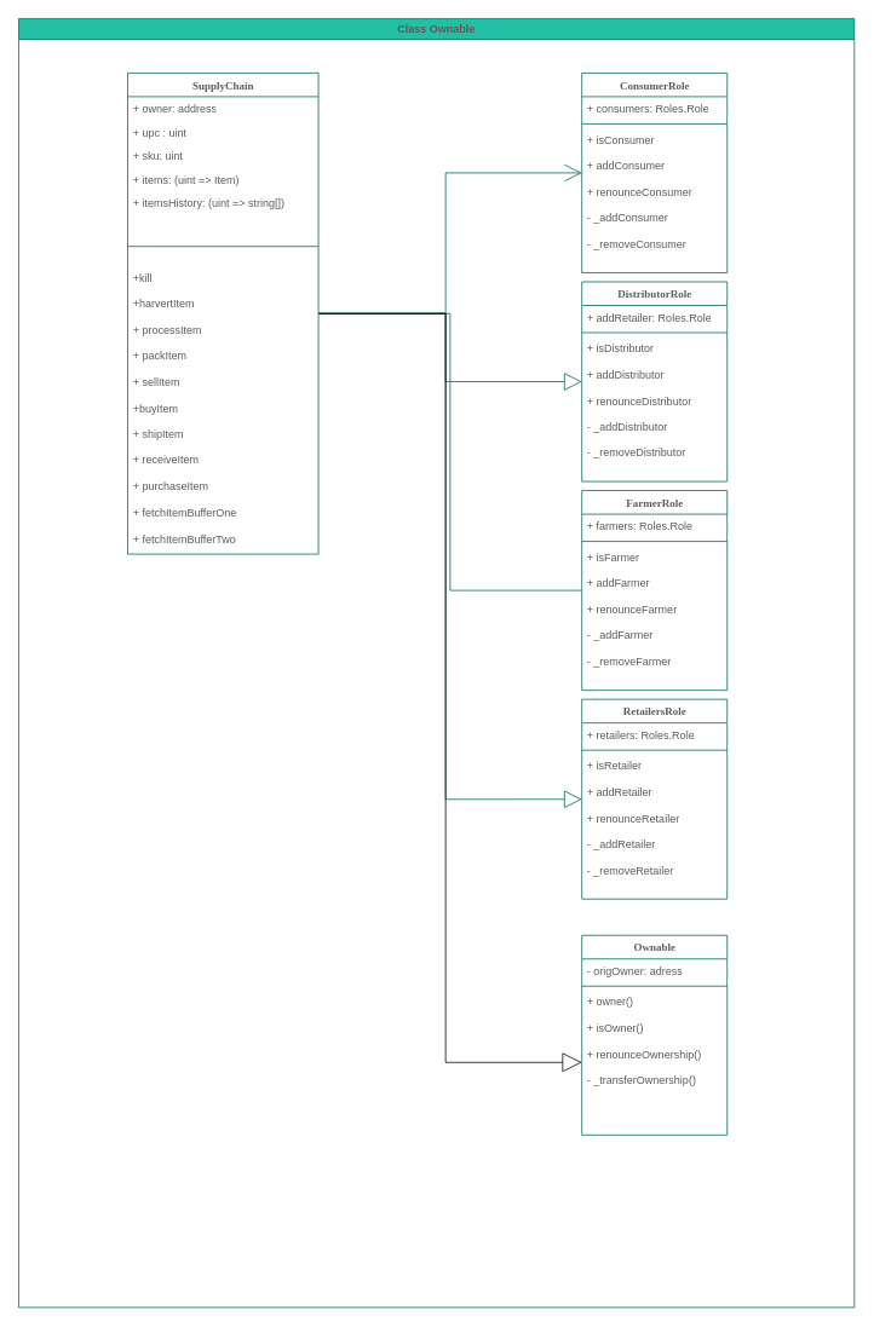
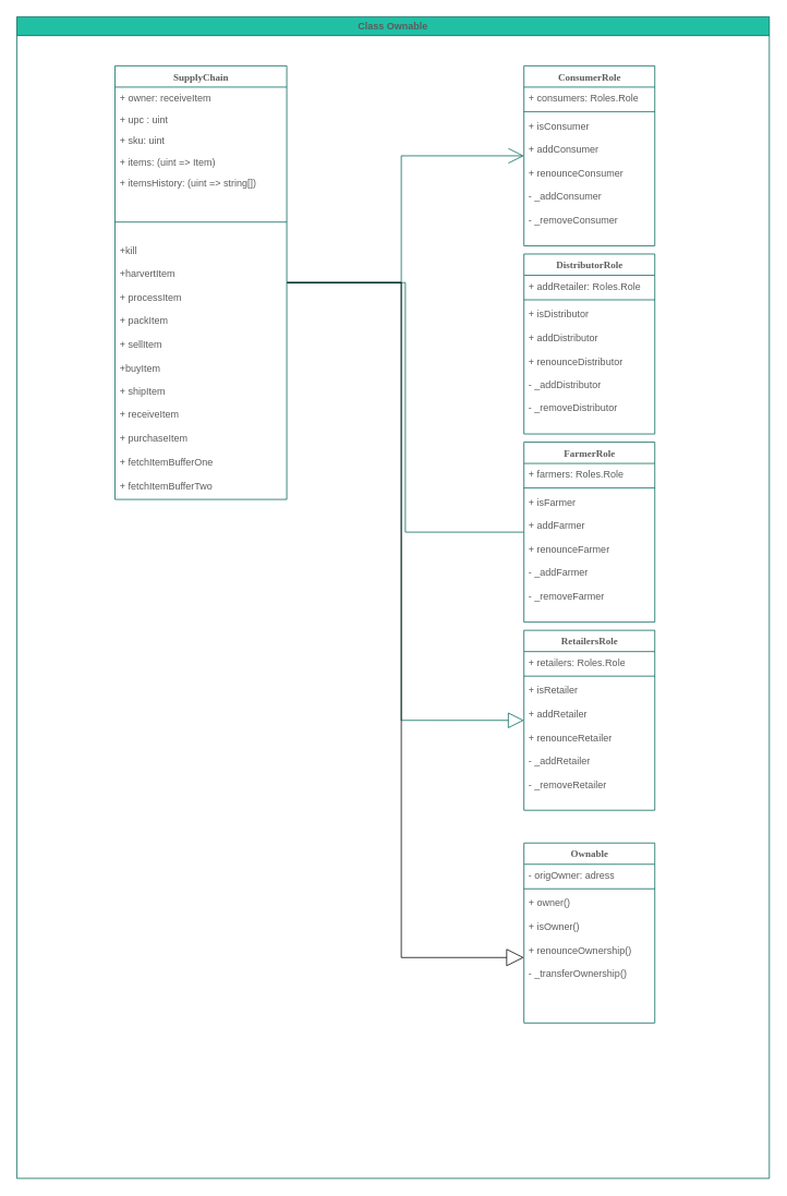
  <mxCell id="0" />
  <mxCell id="1" parent="0" />
  <mxCell id="2" style="edgeStyle=orthogonalEdgeStyle;rounded=0;sketch=0;orthogonalLoop=1;jettySize=auto;html=1;fontColor=#5C5C5C;endArrow=open;endFill=0;endSize=17;strokeColor=#006658;strokeWidth=1;fillColor=#21C0A5;" parent="1" source="7" target="15" edge="1"><mxGeometry relative="1" as="geometry" /></mxCell>
- <mxCell id="3" style="edgeStyle=orthogonalEdgeStyle;rounded=0;sketch=0;orthogonalLoop=1;jettySize=auto;html=1;fontColor=#5C5C5C;endArrow=block;endFill=0;endSize=17;strokeColor=#006658;strokeWidth=1;fillColor=#21C0A5;" parent="1" source="7" target="19" edge="1"><mxGeometry relative="1" as="geometry" /></mxCell>
  <mxCell id="4" style="edgeStyle=orthogonalEdgeStyle;rounded=0;sketch=0;orthogonalLoop=1;jettySize=auto;html=1;fontColor=#5C5C5C;endArrow=none;endFill=0;endSize=17;strokeColor=#006658;strokeWidth=1;fillColor=#21C0A5;" parent="1" source="7" target="23" edge="1"><mxGeometry relative="1" as="geometry" /></mxCell>
  <mxCell id="5" style="edgeStyle=orthogonalEdgeStyle;rounded=0;sketch=0;orthogonalLoop=1;jettySize=auto;html=1;entryX=0;entryY=0.313;entryDx=0;entryDy=0;entryPerimeter=0;fontColor=#5C5C5C;endArrow=block;endFill=0;endSize=17;strokeColor=#006658;strokeWidth=1;fillColor=#21C0A5;" parent="1" source="7" target="30" edge="1"><mxGeometry relative="1" as="geometry"><Array as="points"><mxPoint x="490" y="345" /><mxPoint x="490" y="880" /></Array></mxGeometry></mxCell>
  <mxCell id="6" style="edgeStyle=orthogonalEdgeStyle;rounded=0;orthogonalLoop=1;jettySize=auto;html=1;strokeWidth=1;endArrow=block;endFill=0;endSize=19;" edge="1" parent="1" source="7" target="35"><mxGeometry relative="1" as="geometry"><Array as="points"><mxPoint x="490" y="345" /><mxPoint x="490" y="1170" /></Array></mxGeometry></mxCell>
  <mxCell id="7" value="SupplyChain" style="swimlane;html=1;fontStyle=1;align=center;verticalAlign=top;childLayout=stackLayout;horizontal=1;startSize=26;horizontalStack=0;resizeParent=1;resizeLast=0;collapsible=1;marginBottom=0;swimlaneFillColor=#ffffff;rounded=0;shadow=0;comic=0;labelBackgroundColor=none;strokeWidth=1;fillColor=none;fontFamily=Verdana;fontSize=12;strokeColor=#006658;fontColor=#5C5C5C;" parent="1" vertex="1"><mxGeometry x="140" y="80" width="210" height="530" as="geometry" /></mxCell>
- <mxCell id="8" value="+ owner: address" style="text;html=1;strokeColor=none;fillColor=none;align=left;verticalAlign=top;spacingLeft=4;spacingRight=4;whiteSpace=wrap;overflow=hidden;rotatable=0;points=[[0,0.5],[1,0.5]];portConstraint=eastwest;fontColor=#5C5C5C;" parent="7" vertex="1"><mxGeometry y="26" width="210" height="26" as="geometry" /></mxCell>
+ <mxCell id="8" value="+ owner: receiveItem" style="text;html=1;strokeColor=none;fillColor=none;align=left;verticalAlign=top;spacingLeft=4;spacingRight=4;whiteSpace=wrap;overflow=hidden;rotatable=0;points=[[0,0.5],[1,0.5]];portConstraint=eastwest;fontColor=#5C5C5C;" parent="7" vertex="1"><mxGeometry y="26" width="210" height="26" as="geometry" /></mxCell>
  <mxCell id="9" value="+ upc : uint" style="text;html=1;strokeColor=none;fillColor=none;align=left;verticalAlign=top;spacingLeft=4;spacingRight=4;whiteSpace=wrap;overflow=hidden;rotatable=0;points=[[0,0.5],[1,0.5]];portConstraint=eastwest;fontColor=#5C5C5C;" parent="7" vertex="1"><mxGeometry y="52" width="210" height="26" as="geometry" /></mxCell>
  <mxCell id="10" value="+ sku: uint" style="text;html=1;strokeColor=none;fillColor=none;align=left;verticalAlign=top;spacingLeft=4;spacingRight=4;whiteSpace=wrap;overflow=hidden;rotatable=0;points=[[0,0.5],[1,0.5]];portConstraint=eastwest;fontColor=#5C5C5C;" parent="7" vertex="1"><mxGeometry y="78" width="210" height="26" as="geometry" /></mxCell>
  <mxCell id="11" value="+ items: (uint =&amp;gt; Item)" style="text;html=1;strokeColor=none;fillColor=none;align=left;verticalAlign=top;spacingLeft=4;spacingRight=4;whiteSpace=wrap;overflow=hidden;rotatable=0;points=[[0,0.5],[1,0.5]];portConstraint=eastwest;fontColor=#5C5C5C;" parent="7" vertex="1"><mxGeometry y="104" width="210" height="26" as="geometry" /></mxCell>
  <mxCell id="12" value="+ itemsHistory: (uint =&amp;gt; string[])" style="text;html=1;strokeColor=none;fillColor=none;align=left;verticalAlign=top;spacingLeft=4;spacingRight=4;whiteSpace=wrap;overflow=hidden;rotatable=0;points=[[0,0.5],[1,0.5]];portConstraint=eastwest;fontColor=#5C5C5C;" parent="7" vertex="1"><mxGeometry y="130" width="210" height="40" as="geometry" /></mxCell>
  <mxCell id="13" value="" style="line;html=1;strokeWidth=1;fillColor=none;align=left;verticalAlign=middle;spacingTop=-1;spacingLeft=3;spacingRight=3;rotatable=0;labelPosition=right;points=[];portConstraint=eastwest;strokeColor=#006658;fontColor=#5C5C5C;" parent="7" vertex="1"><mxGeometry y="170" width="210" height="42" as="geometry" /></mxCell>
  <mxCell id="14" value="+kill&lt;br&gt;&lt;br&gt;+harvertItem&lt;br&gt;&lt;br&gt;+ processItem&lt;br&gt;&lt;br&gt;+ packItem&lt;br&gt;&lt;br&gt;+ sellItem&lt;br&gt;&lt;br&gt;+buyItem&lt;br&gt;&lt;br&gt;+ shipItem&lt;br&gt;&lt;br&gt;+ receiveItem&lt;br&gt;&lt;br&gt;+ purchaseItem&lt;br&gt;&lt;br&gt;+ fetchItemBufferOne&lt;br&gt;&lt;br&gt;+ fetchItemBufferTwo" style="text;html=1;strokeColor=none;fillColor=none;align=left;verticalAlign=top;spacingLeft=4;spacingRight=4;whiteSpace=wrap;overflow=hidden;rotatable=0;points=[[0,0.5],[1,0.5]];portConstraint=eastwest;fontColor=#5C5C5C;" parent="7" vertex="1"><mxGeometry y="212" width="210" height="318" as="geometry" /></mxCell>
  <mxCell id="15" value="ConsumerRole" style="swimlane;html=1;fontStyle=1;align=center;verticalAlign=top;childLayout=stackLayout;horizontal=1;startSize=26;horizontalStack=0;resizeParent=1;resizeLast=0;collapsible=1;marginBottom=0;swimlaneFillColor=#ffffff;rounded=0;shadow=0;comic=0;labelBackgroundColor=none;strokeWidth=1;fillColor=none;fontFamily=Verdana;fontSize=12;strokeColor=#006658;fontColor=#5C5C5C;" parent="1" vertex="1"><mxGeometry x="640" y="80" width="160" height="220" as="geometry"><mxRectangle x="920" y="60" width="110" height="26" as="alternateBounds" /></mxGeometry></mxCell>
  <mxCell id="16" value="+ consumers: Roles.Role" style="text;html=1;strokeColor=none;fillColor=none;align=left;verticalAlign=top;spacingLeft=4;spacingRight=4;whiteSpace=wrap;overflow=hidden;rotatable=0;points=[[0,0.5],[1,0.5]];portConstraint=eastwest;fontColor=#5C5C5C;" parent="15" vertex="1"><mxGeometry y="26" width="160" height="26" as="geometry" /></mxCell>
  <mxCell id="17" value="" style="line;html=1;strokeWidth=1;fillColor=none;align=left;verticalAlign=middle;spacingTop=-1;spacingLeft=3;spacingRight=3;rotatable=0;labelPosition=right;points=[];portConstraint=eastwest;strokeColor=#006658;fontColor=#5C5C5C;" parent="15" vertex="1"><mxGeometry y="52" width="160" height="8" as="geometry" /></mxCell>
  <mxCell id="18" value="+ isConsumer&lt;br&gt;&lt;br&gt;+ addConsumer&lt;br&gt;&lt;br&gt;+ renounceConsumer&lt;br&gt;&lt;br&gt;- _addConsumer&lt;br&gt;&lt;br&gt;- _removeConsumer" style="text;html=1;strokeColor=none;fillColor=none;align=left;verticalAlign=top;spacingLeft=4;spacingRight=4;whiteSpace=wrap;overflow=hidden;rotatable=0;points=[[0,0.5],[1,0.5]];portConstraint=eastwest;fontColor=#5C5C5C;" parent="15" vertex="1"><mxGeometry y="60" width="160" height="160" as="geometry" /></mxCell>
  <mxCell id="19" value="DistributorRole" style="swimlane;html=1;fontStyle=1;align=center;verticalAlign=top;childLayout=stackLayout;horizontal=1;startSize=26;horizontalStack=0;resizeParent=1;resizeLast=0;collapsible=1;marginBottom=0;swimlaneFillColor=#ffffff;rounded=0;shadow=0;comic=0;labelBackgroundColor=none;strokeWidth=1;fillColor=none;fontFamily=Verdana;fontSize=12;strokeColor=#006658;fontColor=#5C5C5C;" parent="1" vertex="1"><mxGeometry x="640" y="310" width="160" height="220" as="geometry"><mxRectangle x="920" y="60" width="110" height="26" as="alternateBounds" /></mxGeometry></mxCell>
  <mxCell id="20" value="+ addRetailer: Roles.Role" style="text;html=1;strokeColor=none;fillColor=none;align=left;verticalAlign=top;spacingLeft=4;spacingRight=4;whiteSpace=wrap;overflow=hidden;rotatable=0;points=[[0,0.5],[1,0.5]];portConstraint=eastwest;fontColor=#5C5C5C;" parent="19" vertex="1"><mxGeometry y="26" width="160" height="26" as="geometry" /></mxCell>
  <mxCell id="21" value="" style="line;html=1;strokeWidth=1;fillColor=none;align=left;verticalAlign=middle;spacingTop=-1;spacingLeft=3;spacingRight=3;rotatable=0;labelPosition=right;points=[];portConstraint=eastwest;strokeColor=#006658;fontColor=#5C5C5C;" parent="19" vertex="1"><mxGeometry y="52" width="160" height="8" as="geometry" /></mxCell>
  <mxCell id="22" value="&lt;div&gt;+ isDistributor&lt;/div&gt;&lt;div&gt;&lt;br&gt;&lt;/div&gt;&lt;div&gt;+ addDistributor&lt;/div&gt;&lt;div&gt;&lt;br&gt;&lt;/div&gt;&lt;div&gt;+ renounceDistributor&lt;/div&gt;&lt;div&gt;&lt;br&gt;&lt;/div&gt;&lt;div&gt;- _addDistributor&lt;/div&gt;&lt;div&gt;&lt;br&gt;&lt;/div&gt;&lt;div&gt;- _removeDistributor&lt;/div&gt;" style="text;html=1;strokeColor=none;fillColor=none;align=left;verticalAlign=top;spacingLeft=4;spacingRight=4;whiteSpace=wrap;overflow=hidden;rotatable=0;points=[[0,0.5],[1,0.5]];portConstraint=eastwest;fontColor=#5C5C5C;" parent="19" vertex="1"><mxGeometry y="60" width="160" height="160" as="geometry" /></mxCell>
  <mxCell id="23" value="FarmerRole" style="swimlane;html=1;fontStyle=1;align=center;verticalAlign=top;childLayout=stackLayout;horizontal=1;startSize=26;horizontalStack=0;resizeParent=1;resizeLast=0;collapsible=1;marginBottom=0;swimlaneFillColor=#ffffff;rounded=0;shadow=0;comic=0;labelBackgroundColor=none;strokeWidth=1;fillColor=none;fontFamily=Verdana;fontSize=12;strokeColor=#006658;fontColor=#5C5C5C;" parent="1" vertex="1"><mxGeometry x="640" y="540" width="160" height="220" as="geometry"><mxRectangle x="920" y="60" width="110" height="26" as="alternateBounds" /></mxGeometry></mxCell>
  <mxCell id="24" value="+ farmers: Roles.Role" style="text;html=1;strokeColor=none;fillColor=none;align=left;verticalAlign=top;spacingLeft=4;spacingRight=4;whiteSpace=wrap;overflow=hidden;rotatable=0;points=[[0,0.5],[1,0.5]];portConstraint=eastwest;fontColor=#5C5C5C;" parent="23" vertex="1"><mxGeometry y="26" width="160" height="26" as="geometry" /></mxCell>
  <mxCell id="25" value="" style="line;html=1;strokeWidth=1;fillColor=none;align=left;verticalAlign=middle;spacingTop=-1;spacingLeft=3;spacingRight=3;rotatable=0;labelPosition=right;points=[];portConstraint=eastwest;strokeColor=#006658;fontColor=#5C5C5C;" parent="23" vertex="1"><mxGeometry y="52" width="160" height="8" as="geometry" /></mxCell>
  <mxCell id="26" value="&lt;div&gt;+ isFarmer&lt;/div&gt;&lt;div&gt;&lt;br&gt;&lt;/div&gt;&lt;div&gt;+ addFarmer&lt;/div&gt;&lt;div&gt;&lt;br&gt;&lt;/div&gt;&lt;div&gt;+ renounceFarmer&lt;/div&gt;&lt;div&gt;&lt;br&gt;&lt;/div&gt;&lt;div&gt;- _addFarmer&lt;/div&gt;&lt;div&gt;&lt;br&gt;&lt;/div&gt;&lt;div&gt;- _removeFarmer&lt;/div&gt;" style="text;html=1;strokeColor=none;fillColor=none;align=left;verticalAlign=top;spacingLeft=4;spacingRight=4;whiteSpace=wrap;overflow=hidden;rotatable=0;points=[[0,0.5],[1,0.5]];portConstraint=eastwest;fontColor=#5C5C5C;" parent="23" vertex="1"><mxGeometry y="60" width="160" height="160" as="geometry" /></mxCell>
  <mxCell id="27" value="RetailersRole" style="swimlane;html=1;fontStyle=1;align=center;verticalAlign=top;childLayout=stackLayout;horizontal=1;startSize=26;horizontalStack=0;resizeParent=1;resizeLast=0;collapsible=1;marginBottom=0;swimlaneFillColor=#ffffff;rounded=0;shadow=0;comic=0;labelBackgroundColor=none;strokeWidth=1;fillColor=none;fontFamily=Verdana;fontSize=12;strokeColor=#006658;fontColor=#5C5C5C;" parent="1" vertex="1"><mxGeometry x="640" y="770" width="160" height="220" as="geometry"><mxRectangle x="920" y="60" width="110" height="26" as="alternateBounds" /></mxGeometry></mxCell>
  <mxCell id="28" value="+ retailers: Roles.Role" style="text;html=1;strokeColor=none;fillColor=none;align=left;verticalAlign=top;spacingLeft=4;spacingRight=4;whiteSpace=wrap;overflow=hidden;rotatable=0;points=[[0,0.5],[1,0.5]];portConstraint=eastwest;fontColor=#5C5C5C;" parent="27" vertex="1"><mxGeometry y="26" width="160" height="26" as="geometry" /></mxCell>
  <mxCell id="29" value="" style="line;html=1;strokeWidth=1;fillColor=none;align=left;verticalAlign=middle;spacingTop=-1;spacingLeft=3;spacingRight=3;rotatable=0;labelPosition=right;points=[];portConstraint=eastwest;strokeColor=#006658;fontColor=#5C5C5C;" parent="27" vertex="1"><mxGeometry y="52" width="160" height="8" as="geometry" /></mxCell>
  <mxCell id="30" value="&lt;div&gt;+ isRetailer&lt;/div&gt;&lt;div&gt;&lt;br&gt;&lt;/div&gt;&lt;div&gt;+ addRetailer&lt;/div&gt;&lt;div&gt;&lt;br&gt;&lt;/div&gt;&lt;div&gt;+ renounceRetailer&lt;/div&gt;&lt;div&gt;&lt;br&gt;&lt;/div&gt;&lt;div&gt;- _addRetailer&lt;/div&gt;&lt;div&gt;&lt;br&gt;&lt;/div&gt;&lt;div&gt;- _removeRetailer&lt;/div&gt;" style="text;html=1;strokeColor=none;fillColor=none;align=left;verticalAlign=top;spacingLeft=4;spacingRight=4;whiteSpace=wrap;overflow=hidden;rotatable=0;points=[[0,0.5],[1,0.5]];portConstraint=eastwest;fontColor=#5C5C5C;" parent="27" vertex="1"><mxGeometry y="60" width="160" height="160" as="geometry" /></mxCell>
  <mxCell id="31" value="Class Ownable" style="swimlane;rounded=0;sketch=0;fontColor=#5C5C5C;strokeColor=#006658;fillColor=#21C0A5;" parent="1" vertex="1"><mxGeometry x="20" y="20" width="920" height="1420" as="geometry" /></mxCell>
  <mxCell id="32" value="Ownable" style="swimlane;html=1;fontStyle=1;align=center;verticalAlign=top;childLayout=stackLayout;horizontal=1;startSize=26;horizontalStack=0;resizeParent=1;resizeLast=0;collapsible=1;marginBottom=0;swimlaneFillColor=#ffffff;rounded=0;shadow=0;comic=0;labelBackgroundColor=none;strokeWidth=1;fillColor=none;fontFamily=Verdana;fontSize=12;strokeColor=#006658;fontColor=#5C5C5C;" vertex="1" parent="31"><mxGeometry x="620" y="1010" width="160" height="220" as="geometry"><mxRectangle x="920" y="60" width="110" height="26" as="alternateBounds" /></mxGeometry></mxCell>
  <mxCell id="33" value="- origOwner: adress" style="text;html=1;strokeColor=none;fillColor=none;align=left;verticalAlign=top;spacingLeft=4;spacingRight=4;whiteSpace=wrap;overflow=hidden;rotatable=0;points=[[0,0.5],[1,0.5]];portConstraint=eastwest;fontColor=#5C5C5C;" vertex="1" parent="32"><mxGeometry y="26" width="160" height="26" as="geometry" /></mxCell>
  <mxCell id="34" value="" style="line;html=1;strokeWidth=1;fillColor=none;align=left;verticalAlign=middle;spacingTop=-1;spacingLeft=3;spacingRight=3;rotatable=0;labelPosition=right;points=[];portConstraint=eastwest;strokeColor=#006658;fontColor=#5C5C5C;" vertex="1" parent="32"><mxGeometry y="52" width="160" height="8" as="geometry" /></mxCell>
  <mxCell id="35" value="&lt;div&gt;+ owner()&lt;/div&gt;&lt;div&gt;&lt;br&gt;&lt;/div&gt;&lt;div&gt;+ isOwner()&lt;/div&gt;&lt;div&gt;&lt;br&gt;&lt;/div&gt;&lt;div&gt;+ renounceOwnership()&lt;/div&gt;&lt;div&gt;&lt;br&gt;&lt;/div&gt;&lt;div&gt;- _transferOwnership()&lt;/div&gt;&lt;div&gt;&lt;br&gt;&lt;/div&gt;&lt;div&gt;&lt;br&gt;&lt;/div&gt;" style="text;html=1;strokeColor=none;fillColor=none;align=left;verticalAlign=top;spacingLeft=4;spacingRight=4;whiteSpace=wrap;overflow=hidden;rotatable=0;points=[[0,0.5],[1,0.5]];portConstraint=eastwest;fontColor=#5C5C5C;" vertex="1" parent="32"><mxGeometry y="60" width="160" height="160" as="geometry" /></mxCell>
